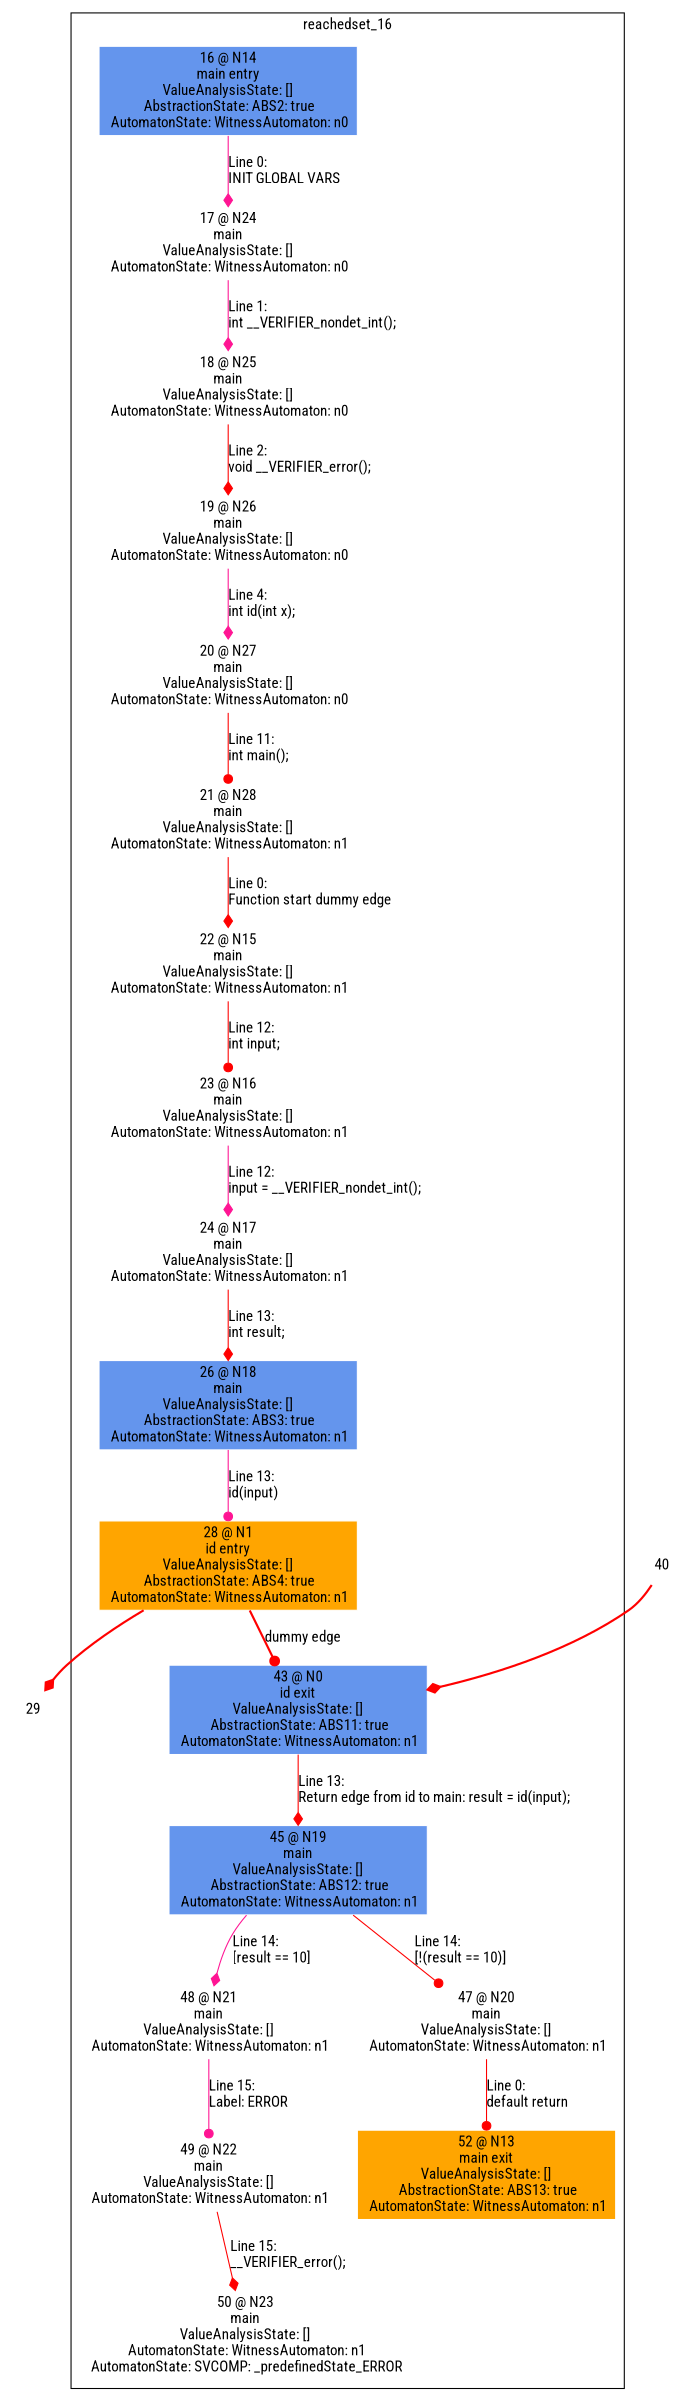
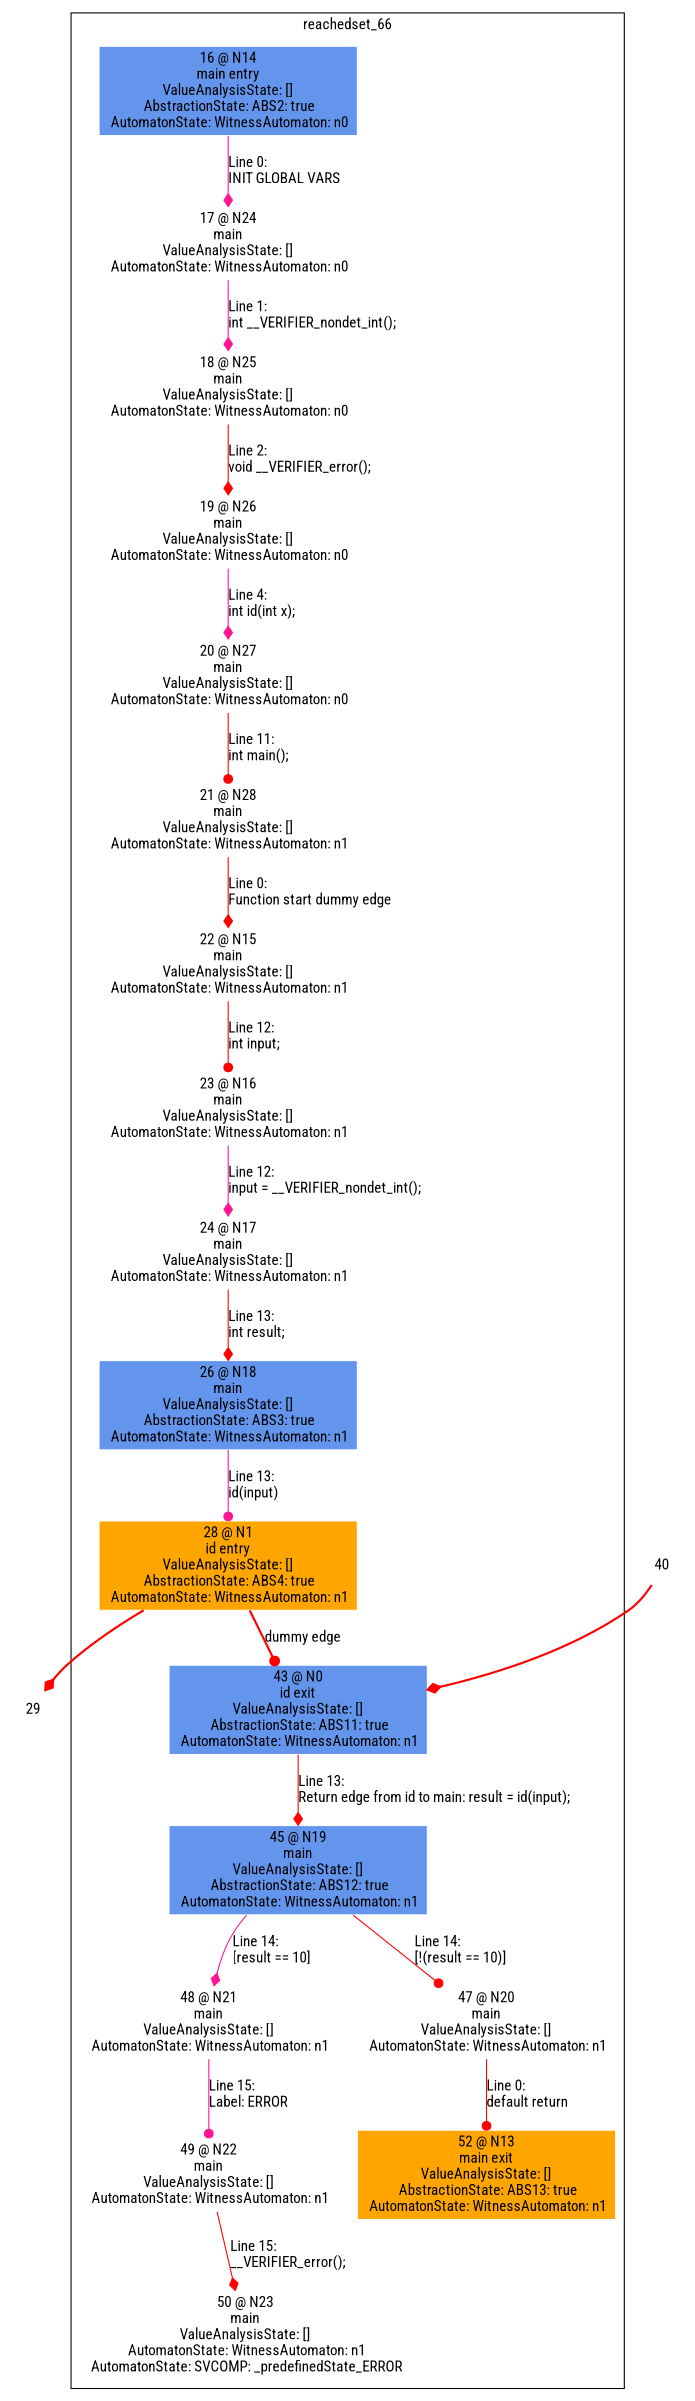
  digraph {
    fontname="Roboto Condensed"
    node [color=white shape=box style=filled fontname="Roboto Condensed"]
    edge [color=red arrowhead=diamond fontname="Roboto Condensed"]
    n1 [fillcolor=cornflowerblue label="16 @ N14\nmain entry\nValueAnalysisState: []\n AbstractionState: ABS2: true\n AutomatonState: WitnessAutomaton: n0\n"]
    n2 [label="17 @ N24\nmain\nValueAnalysisState: []\n AutomatonState: WitnessAutomaton: n0\n"]
    n3 [label="18 @ N25\nmain\nValueAnalysisState: []\n AutomatonState: WitnessAutomaton: n0\n"]
    n4 [label="19 @ N26\nmain\nValueAnalysisState: []\n AutomatonState: WitnessAutomaton: n0\n"]
    n5 [label="20 @ N27\nmain\nValueAnalysisState: []\n AutomatonState: WitnessAutomaton: n0\n"]
    n6 [label="21 @ N28\nmain\nValueAnalysisState: []\n AutomatonState: WitnessAutomaton: n1\n"]
    n7 [label="22 @ N15\nmain\nValueAnalysisState: []\n AutomatonState: WitnessAutomaton: n1\n"]
    n8 [label="23 @ N16\nmain\nValueAnalysisState: []\n AutomatonState: WitnessAutomaton: n1\n"]
    n9 [label="24 @ N17\nmain\nValueAnalysisState: []\n AutomatonState: WitnessAutomaton: n1\n"]
    n10 [fillcolor=cornflowerblue label="26 @ N18\nmain\nValueAnalysisState: []\n AbstractionState: ABS3: true\n AutomatonState: WitnessAutomaton: n1\n"]
    n11 [fillcolor=orange label="28 @ N1\nid entry\nValueAnalysisState: []\n AbstractionState: ABS4: true\n AutomatonState: WitnessAutomaton: n1\n"]
    n12 [fillcolor=cornflowerblue label="43 @ N0\nid exit\nValueAnalysisState: []\n AbstractionState: ABS11: true\n AutomatonState: WitnessAutomaton: n1\n"]
    n13 [fillcolor=cornflowerblue label="45 @ N19\nmain\nValueAnalysisState: []\n AbstractionState: ABS12: true\n AutomatonState: WitnessAutomaton: n1\n"]
    n14 [label="48 @ N21\nmain\nValueAnalysisState: []\n AutomatonState: WitnessAutomaton: n1\n"]
    n15 [label="47 @ N20\nmain\nValueAnalysisState: []\n AutomatonState: WitnessAutomaton: n1\n"]
    n16 [label="49 @ N22\nmain\nValueAnalysisState: []\n AutomatonState: WitnessAutomaton: n1\n"]
    n17 [label="50 @ N23\nmain\nValueAnalysisState: []\n AutomatonState: WitnessAutomaton: n1\n AutomatonState: SVCOMP: _predefinedState_ERROR\n"]
    n18 [fillcolor=orange label="52 @ N13\nmain exit\nValueAnalysisState: []\n AbstractionState: ABS13: true\n AutomatonState: WitnessAutomaton: n1\n"]
    29
    40
    subgraph cluster_1 {
-     label=reachedset_16
+     label=reachedset_66
      n1
      n2
      n3
      n4
      n5
      n6
      n7
      n8
      n9
      n10
      n11
      n12
      n13
      n14
      n15
      n16
      n17
      n18
    }
    n1 -> n2 [label="Line 0: \lINIT GLOBAL VARS\l" color=deeppink]
    n2 -> n3 [label="Line 1: \lint __VERIFIER_nondet_int();\l" color=deeppink]
    n3 -> n4 [label="Line 2: \lvoid __VERIFIER_error();\l"]
    n4 -> n5 [label="Line 4: \lint id(int x);\l" color=deeppink]
    n5 -> n6 [label="Line 11: \lint main();\l" arrowhead=dot]
    n6 -> n7 [label="Line 0: \lFunction start dummy edge\l"]
    n7 -> n8 [label="Line 12: \lint input;\l" arrowhead=dot]
    n8 -> n9 [label="Line 12: \linput = __VERIFIER_nondet_int();\l" color=deeppink]
    n9 -> n10 [label="Line 13: \lint result;\l"]
    n10 -> n11 [label="Line 13: \lid(input)\l" color=deeppink arrowhead=dot]
    n11 -> n12 [label="dummy edge" style=bold arrowhead=dot]
    n11 -> 29 [style=bold]
    n12 -> n13 [label="Line 13: \lReturn edge from id to main: result = id(input);\l"]
    n13 -> n14 [label="Line 14: \l[result == 10]\l" color=deeppink]
    n13 -> n15 [label="Line 14: \l[!(result == 10)]\l" arrowhead=dot]
    n14 -> n16 [label="Line 15: \lLabel: ERROR\l" color=deeppink arrowhead=dot]
    n15 -> n18 [label="Line 0: \ldefault return\l" arrowhead=dot]
    n16 -> n17 [label="Line 15: \l__VERIFIER_error();\l"]
    40 -> n12 [style=bold]
  }
